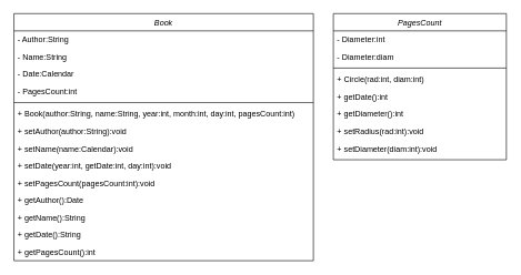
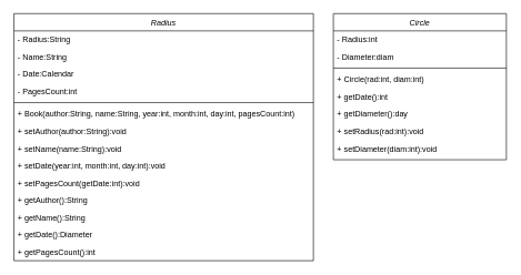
  <mxCell id="0" />
  <mxCell id="1" parent="0" />
- <mxCell id="2" value="Book" style="swimlane;fontStyle=2;align=center;verticalAlign=top;childLayout=stackLayout;horizontal=1;startSize=26;horizontalStack=0;resizeParent=1;resizeLast=0;collapsible=1;marginBottom=0;rounded=0;shadow=0;strokeWidth=1;" parent="1" vertex="1"><mxGeometry x="20" y="20" width="450" height="372" as="geometry"><mxRectangle x="230" y="140" width="160" height="26" as="alternateBounds" /></mxGeometry></mxCell>
- <mxCell id="3" value="- Author:String" style="text;align=left;verticalAlign=top;spacingLeft=4;spacingRight=4;overflow=hidden;rotatable=0;points=[[0,0.5],[1,0.5]];portConstraint=eastwest;" parent="2" vertex="1"><mxGeometry y="26" width="450" height="26" as="geometry" /></mxCell>
+ <mxCell id="2" value="Radius" style="swimlane;fontStyle=2;align=center;verticalAlign=top;childLayout=stackLayout;horizontal=1;startSize=26;horizontalStack=0;resizeParent=1;resizeLast=0;collapsible=1;marginBottom=0;rounded=0;shadow=0;strokeWidth=1;" parent="1" vertex="1"><mxGeometry x="20" y="20" width="450" height="372" as="geometry"><mxRectangle x="230" y="140" width="160" height="26" as="alternateBounds" /></mxGeometry></mxCell>
+ <mxCell id="3" value="- Radius:String" style="text;align=left;verticalAlign=top;spacingLeft=4;spacingRight=4;overflow=hidden;rotatable=0;points=[[0,0.5],[1,0.5]];portConstraint=eastwest;" parent="2" vertex="1"><mxGeometry y="26" width="450" height="26" as="geometry" /></mxCell>
  <mxCell id="4" value="- Name:String" style="text;align=left;verticalAlign=top;spacingLeft=4;spacingRight=4;overflow=hidden;rotatable=0;points=[[0,0.5],[1,0.5]];portConstraint=eastwest;rounded=0;shadow=0;html=0;" parent="2" vertex="1"><mxGeometry y="52" width="450" height="26" as="geometry" /></mxCell>
  <mxCell id="5" value="- Date:Calendar" style="text;align=left;verticalAlign=top;spacingLeft=4;spacingRight=4;overflow=hidden;rotatable=0;points=[[0,0.5],[1,0.5]];portConstraint=eastwest;rounded=0;shadow=0;html=0;" parent="2" vertex="1"><mxGeometry y="78" width="450" height="26" as="geometry" /></mxCell>
  <mxCell id="6" value="- PagesCount:int" style="text;align=left;verticalAlign=top;spacingLeft=4;spacingRight=4;overflow=hidden;rotatable=0;points=[[0,0.5],[1,0.5]];portConstraint=eastwest;rounded=0;shadow=0;html=0;" vertex="1" parent="2"><mxGeometry y="104" width="450" height="26" as="geometry" /></mxCell>
  <mxCell id="7" value="" style="line;html=1;strokeWidth=1;align=left;verticalAlign=middle;spacingTop=-1;spacingLeft=3;spacingRight=3;rotatable=0;labelPosition=right;points=[];portConstraint=eastwest;" parent="2" vertex="1"><mxGeometry y="130" width="450" height="8" as="geometry" /></mxCell>
  <mxCell id="8" value="+ Book(author:String, name:String, year:int, month:int, day:int, pagesCount:int)" style="text;align=left;verticalAlign=top;spacingLeft=4;spacingRight=4;overflow=hidden;rotatable=0;points=[[0,0.5],[1,0.5]];portConstraint=eastwest;" parent="2" vertex="1"><mxGeometry y="138" width="450" height="26" as="geometry" /></mxCell>
  <mxCell id="9" value="+ setAuthor(author:String):void" style="text;align=left;verticalAlign=top;spacingLeft=4;spacingRight=4;overflow=hidden;rotatable=0;points=[[0,0.5],[1,0.5]];portConstraint=eastwest;" vertex="1" parent="2"><mxGeometry y="164" width="450" height="26" as="geometry" /></mxCell>
- <mxCell id="10" value="+ setName(name:Calendar):void" style="text;align=left;verticalAlign=top;spacingLeft=4;spacingRight=4;overflow=hidden;rotatable=0;points=[[0,0.5],[1,0.5]];portConstraint=eastwest;" vertex="1" parent="2"><mxGeometry y="190" width="450" height="26" as="geometry" /></mxCell>
- <mxCell id="11" value="+ setDate(year:int, getDate:int, day:int):void" style="text;align=left;verticalAlign=top;spacingLeft=4;spacingRight=4;overflow=hidden;rotatable=0;points=[[0,0.5],[1,0.5]];portConstraint=eastwest;" vertex="1" parent="2"><mxGeometry y="216" width="450" height="26" as="geometry" /></mxCell>
- <mxCell id="12" value="+ setPagesCount(pagesCount:int):void" style="text;align=left;verticalAlign=top;spacingLeft=4;spacingRight=4;overflow=hidden;rotatable=0;points=[[0,0.5],[1,0.5]];portConstraint=eastwest;" vertex="1" parent="2"><mxGeometry y="242" width="450" height="26" as="geometry" /></mxCell>
- <mxCell id="13" value="+ getAuthor():Date" style="text;align=left;verticalAlign=top;spacingLeft=4;spacingRight=4;overflow=hidden;rotatable=0;points=[[0,0.5],[1,0.5]];portConstraint=eastwest;" vertex="1" parent="2"><mxGeometry y="268" width="450" height="26" as="geometry" /></mxCell>
+ <mxCell id="10" value="+ setName(name:String):void" style="text;align=left;verticalAlign=top;spacingLeft=4;spacingRight=4;overflow=hidden;rotatable=0;points=[[0,0.5],[1,0.5]];portConstraint=eastwest;" vertex="1" parent="2"><mxGeometry y="190" width="450" height="26" as="geometry" /></mxCell>
+ <mxCell id="11" value="+ setDate(year:int, month:int, day:int):void" style="text;align=left;verticalAlign=top;spacingLeft=4;spacingRight=4;overflow=hidden;rotatable=0;points=[[0,0.5],[1,0.5]];portConstraint=eastwest;" vertex="1" parent="2"><mxGeometry y="216" width="450" height="26" as="geometry" /></mxCell>
+ <mxCell id="12" value="+ setPagesCount(getDate:int):void" style="text;align=left;verticalAlign=top;spacingLeft=4;spacingRight=4;overflow=hidden;rotatable=0;points=[[0,0.5],[1,0.5]];portConstraint=eastwest;" vertex="1" parent="2"><mxGeometry y="242" width="450" height="26" as="geometry" /></mxCell>
+ <mxCell id="13" value="+ getAuthor():String" style="text;align=left;verticalAlign=top;spacingLeft=4;spacingRight=4;overflow=hidden;rotatable=0;points=[[0,0.5],[1,0.5]];portConstraint=eastwest;" vertex="1" parent="2"><mxGeometry y="268" width="450" height="26" as="geometry" /></mxCell>
  <mxCell id="14" value="+ getName():String" style="text;align=left;verticalAlign=top;spacingLeft=4;spacingRight=4;overflow=hidden;rotatable=0;points=[[0,0.5],[1,0.5]];portConstraint=eastwest;" vertex="1" parent="2"><mxGeometry y="294" width="450" height="26" as="geometry" /></mxCell>
- <mxCell id="15" value="+ getDate():String" style="text;align=left;verticalAlign=top;spacingLeft=4;spacingRight=4;overflow=hidden;rotatable=0;points=[[0,0.5],[1,0.5]];portConstraint=eastwest;" vertex="1" parent="2"><mxGeometry y="320" width="450" height="26" as="geometry" /></mxCell>
+ <mxCell id="15" value="+ getDate():Diameter" style="text;align=left;verticalAlign=top;spacingLeft=4;spacingRight=4;overflow=hidden;rotatable=0;points=[[0,0.5],[1,0.5]];portConstraint=eastwest;" vertex="1" parent="2"><mxGeometry y="320" width="450" height="26" as="geometry" /></mxCell>
  <mxCell id="16" value="+ getPagesCount():int" style="text;align=left;verticalAlign=top;spacingLeft=4;spacingRight=4;overflow=hidden;rotatable=0;points=[[0,0.5],[1,0.5]];portConstraint=eastwest;" vertex="1" parent="2"><mxGeometry y="346" width="450" height="26" as="geometry" /></mxCell>
- <mxCell id="17" value="PagesCount" style="swimlane;fontStyle=2;align=center;verticalAlign=top;childLayout=stackLayout;horizontal=1;startSize=26;horizontalStack=0;resizeParent=1;resizeLast=0;collapsible=1;marginBottom=0;rounded=0;shadow=0;strokeWidth=1;" vertex="1" parent="1"><mxGeometry x="500" y="20" width="260" height="220" as="geometry"><mxRectangle x="230" y="140" width="160" height="26" as="alternateBounds" /></mxGeometry></mxCell>
- <mxCell id="18" value="- Diameter:int" style="text;align=left;verticalAlign=top;spacingLeft=4;spacingRight=4;overflow=hidden;rotatable=0;points=[[0,0.5],[1,0.5]];portConstraint=eastwest;" vertex="1" parent="17"><mxGeometry y="26" width="260" height="26" as="geometry" /></mxCell>
+ <mxCell id="17" value="Circle" style="swimlane;fontStyle=2;align=center;verticalAlign=top;childLayout=stackLayout;horizontal=1;startSize=26;horizontalStack=0;resizeParent=1;resizeLast=0;collapsible=1;marginBottom=0;rounded=0;shadow=0;strokeWidth=1;" vertex="1" parent="1"><mxGeometry x="500" y="20" width="260" height="220" as="geometry"><mxRectangle x="230" y="140" width="160" height="26" as="alternateBounds" /></mxGeometry></mxCell>
+ <mxCell id="18" value="- Radius:int" style="text;align=left;verticalAlign=top;spacingLeft=4;spacingRight=4;overflow=hidden;rotatable=0;points=[[0,0.5],[1,0.5]];portConstraint=eastwest;" vertex="1" parent="17"><mxGeometry y="26" width="260" height="26" as="geometry" /></mxCell>
  <mxCell id="19" value="- Diameter:diam" style="text;align=left;verticalAlign=top;spacingLeft=4;spacingRight=4;overflow=hidden;rotatable=0;points=[[0,0.5],[1,0.5]];portConstraint=eastwest;rounded=0;shadow=0;html=0;" vertex="1" parent="17"><mxGeometry y="52" width="260" height="26" as="geometry" /></mxCell>
  <mxCell id="20" value="" style="line;html=1;strokeWidth=1;align=left;verticalAlign=middle;spacingTop=-1;spacingLeft=3;spacingRight=3;rotatable=0;labelPosition=right;points=[];portConstraint=eastwest;" vertex="1" parent="17"><mxGeometry y="78" width="260" height="8" as="geometry" /></mxCell>
  <mxCell id="21" value="+ Circle(rad:int, diam:int)" style="text;align=left;verticalAlign=top;spacingLeft=4;spacingRight=4;overflow=hidden;rotatable=0;points=[[0,0.5],[1,0.5]];portConstraint=eastwest;" vertex="1" parent="17"><mxGeometry y="86" width="260" height="26" as="geometry" /></mxCell>
  <mxCell id="22" value="+ getDate():int" style="text;align=left;verticalAlign=top;spacingLeft=4;spacingRight=4;overflow=hidden;rotatable=0;points=[[0,0.5],[1,0.5]];portConstraint=eastwest;" vertex="1" parent="17"><mxGeometry y="112" width="260" height="26" as="geometry" /></mxCell>
- <mxCell id="23" value="+ getDiameter():int" style="text;align=left;verticalAlign=top;spacingLeft=4;spacingRight=4;overflow=hidden;rotatable=0;points=[[0,0.5],[1,0.5]];portConstraint=eastwest;" vertex="1" parent="17"><mxGeometry y="138" width="260" height="26" as="geometry" /></mxCell>
+ <mxCell id="23" value="+ getDiameter():day" style="text;align=left;verticalAlign=top;spacingLeft=4;spacingRight=4;overflow=hidden;rotatable=0;points=[[0,0.5],[1,0.5]];portConstraint=eastwest;" vertex="1" parent="17"><mxGeometry y="138" width="260" height="26" as="geometry" /></mxCell>
  <mxCell id="24" value="+ setRadius(rad:int):void" style="text;align=left;verticalAlign=top;spacingLeft=4;spacingRight=4;overflow=hidden;rotatable=0;points=[[0,0.5],[1,0.5]];portConstraint=eastwest;" vertex="1" parent="17"><mxGeometry y="164" width="260" height="26" as="geometry" /></mxCell>
  <mxCell id="25" value="+ setDiameter(diam:int):void" style="text;align=left;verticalAlign=top;spacingLeft=4;spacingRight=4;overflow=hidden;rotatable=0;points=[[0,0.5],[1,0.5]];portConstraint=eastwest;" vertex="1" parent="17"><mxGeometry y="190" width="260" height="26" as="geometry" /></mxCell>
